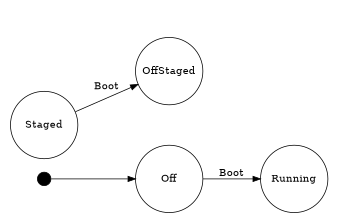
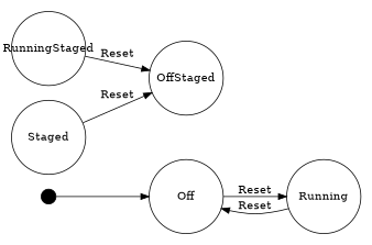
  digraph {
    rankdir=LR
    node [fixedsize=true shape=circle]
    Off [width=1.25]
    OffStaged [width=1.25]
    Running [width=1.25]
    Start [color=black shape=point width=0.25]
+   RunningStaged [width=1.25]
    Staged [width=1.25]
    subgraph sub_1 {
      rank=same
      Off
      OffStaged
    }
-   Off -> Running [label=Boot]
+   Off -> Running [label=Reset]
+   Running -> Off [label=Reset]
    Start -> Off
-   Staged -> OffStaged [label=Boot]
+   RunningStaged -> OffStaged [label=Reset]
+   Staged -> OffStaged [label=Reset]
  }
